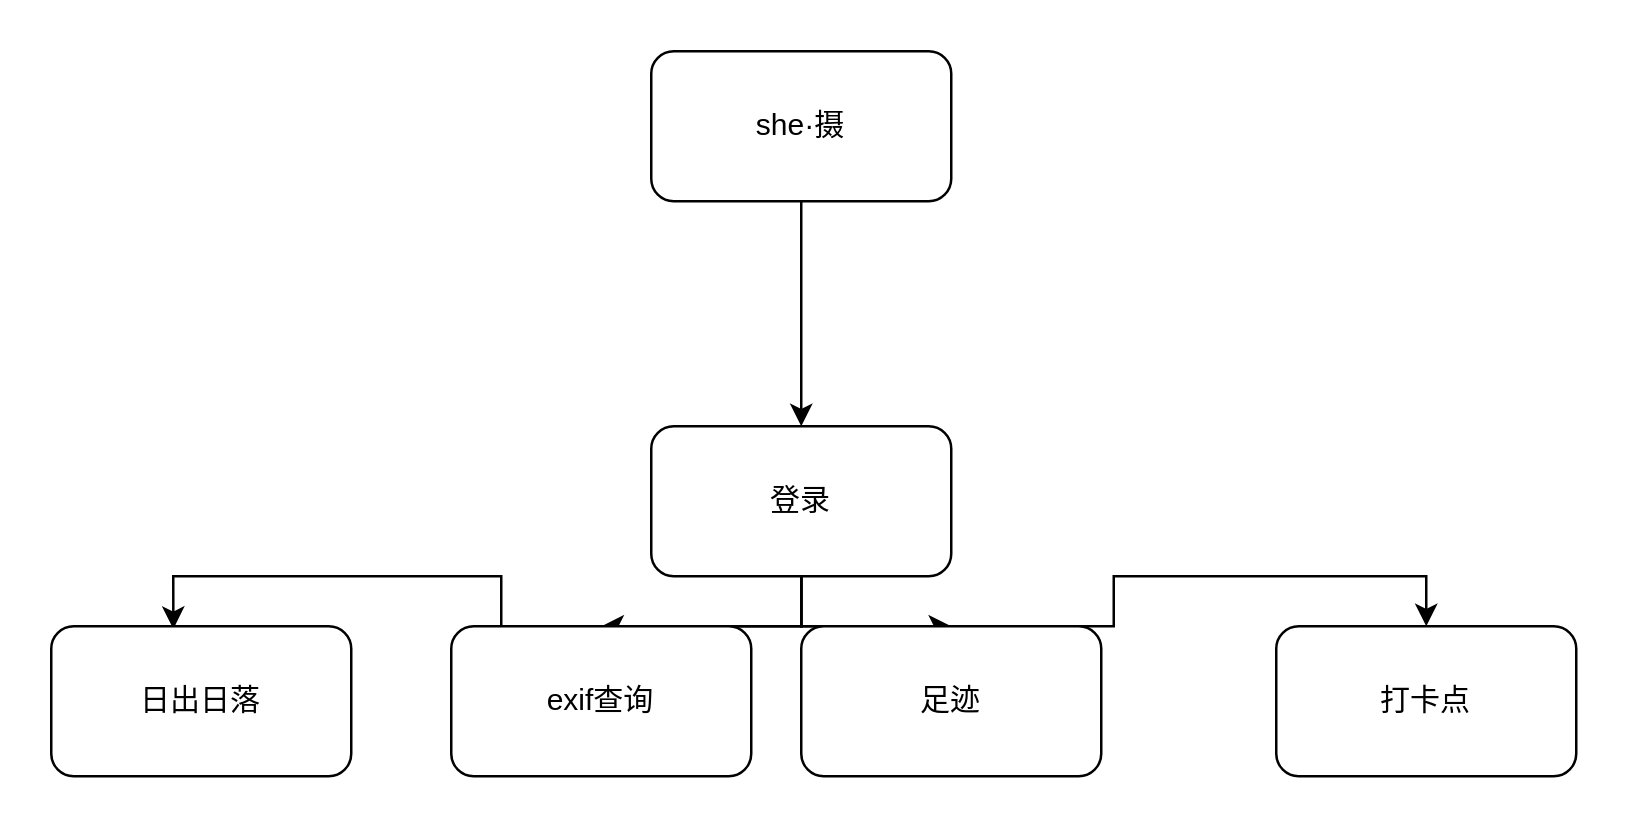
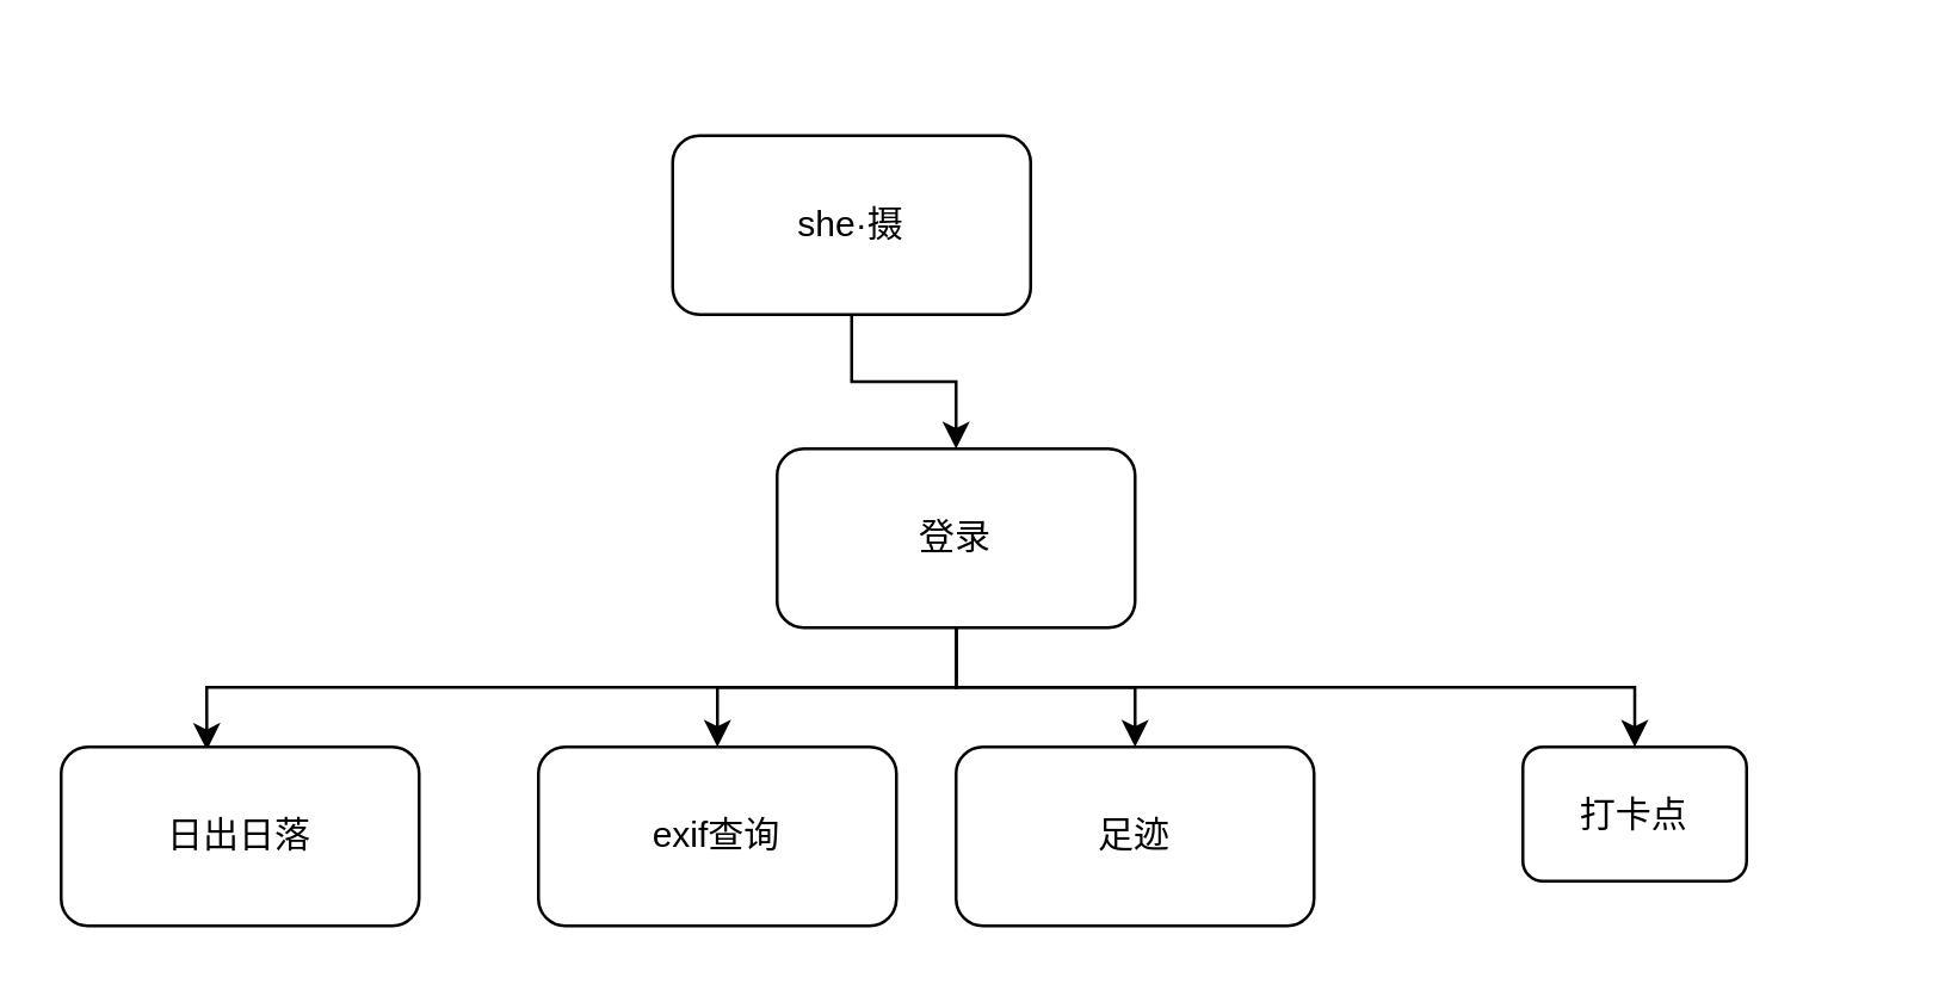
  <mxCell id="0" />
  <mxCell id="1" parent="0" />
  <mxCell id="2" style="edgeStyle=orthogonalEdgeStyle;rounded=0;orthogonalLoop=1;jettySize=auto;html=1;exitX=0.5;exitY=1;exitDx=0;exitDy=0;entryX=0.407;entryY=0.018;entryDx=0;entryDy=0;entryPerimeter=0;" edge="1" parent="1" source="6" target="10"><mxGeometry relative="1" as="geometry" /></mxCell>
  <mxCell id="3" style="edgeStyle=orthogonalEdgeStyle;rounded=0;orthogonalLoop=1;jettySize=auto;html=1;exitX=0.5;exitY=1;exitDx=0;exitDy=0;entryX=0.5;entryY=0;entryDx=0;entryDy=0;" edge="1" parent="1" source="6" target="7"><mxGeometry relative="1" as="geometry" /></mxCell>
  <mxCell id="4" style="edgeStyle=orthogonalEdgeStyle;rounded=0;orthogonalLoop=1;jettySize=auto;html=1;exitX=0.5;exitY=1;exitDx=0;exitDy=0;entryX=0.5;entryY=0;entryDx=0;entryDy=0;" edge="1" parent="1" source="6" target="8"><mxGeometry relative="1" as="geometry" /></mxCell>
  <mxCell id="5" style="edgeStyle=orthogonalEdgeStyle;rounded=0;orthogonalLoop=1;jettySize=auto;html=1;exitX=0.5;exitY=1;exitDx=0;exitDy=0;entryX=0.5;entryY=0;entryDx=0;entryDy=0;" edge="1" parent="1" source="6" target="9"><mxGeometry relative="1" as="geometry" /></mxCell>
- <mxCell id="6" value="登录" style="rounded=1;whiteSpace=wrap;html=1;" vertex="1" parent="1"><mxGeometry x="260" y="170" width="120" height="60" as="geometry" /></mxCell>
+ <mxCell id="6" value="登录" style="rounded=1;whiteSpace=wrap;html=1;" vertex="1" parent="1"><mxGeometry x="260" y="150" width="120" height="60" as="geometry" /></mxCell>
  <mxCell id="7" value="exif查询" style="rounded=1;whiteSpace=wrap;html=1;" vertex="1" parent="1"><mxGeometry x="180" y="250" width="120" height="60" as="geometry" /></mxCell>
  <mxCell id="8" value="足迹" style="rounded=1;whiteSpace=wrap;html=1;" vertex="1" parent="1"><mxGeometry x="320" y="250" width="120" height="60" as="geometry" /></mxCell>
- <mxCell id="9" value="打卡点" style="rounded=1;whiteSpace=wrap;html=1;" vertex="1" parent="1"><mxGeometry x="510" y="250" width="120" height="60" as="geometry" /></mxCell>
+ <mxCell id="9" value="打卡点" style="rounded=1;whiteSpace=wrap;html=1;" vertex="1" parent="1"><mxGeometry x="510" y="250" width="75" height="45" as="geometry" /></mxCell>
  <mxCell id="10" value="日出日落" style="rounded=1;whiteSpace=wrap;html=1;" vertex="1" parent="1"><mxGeometry x="20" y="250" width="120" height="60" as="geometry" /></mxCell>
  <mxCell id="11" style="edgeStyle=orthogonalEdgeStyle;rounded=0;orthogonalLoop=1;jettySize=auto;html=1;exitX=0.5;exitY=1;exitDx=0;exitDy=0;entryX=0.5;entryY=0;entryDx=0;entryDy=0;" edge="1" parent="1" source="12" target="6"><mxGeometry relative="1" as="geometry" /></mxCell>
- <mxCell id="12" value="she·摄" style="rounded=1;whiteSpace=wrap;html=1;" vertex="1" parent="1"><mxGeometry x="260" y="20" width="120" height="60" as="geometry" /></mxCell>
+ <mxCell id="12" value="she·摄" style="rounded=1;whiteSpace=wrap;html=1;" vertex="1" parent="1"><mxGeometry x="225" y="45" width="120" height="60" as="geometry" /></mxCell>
